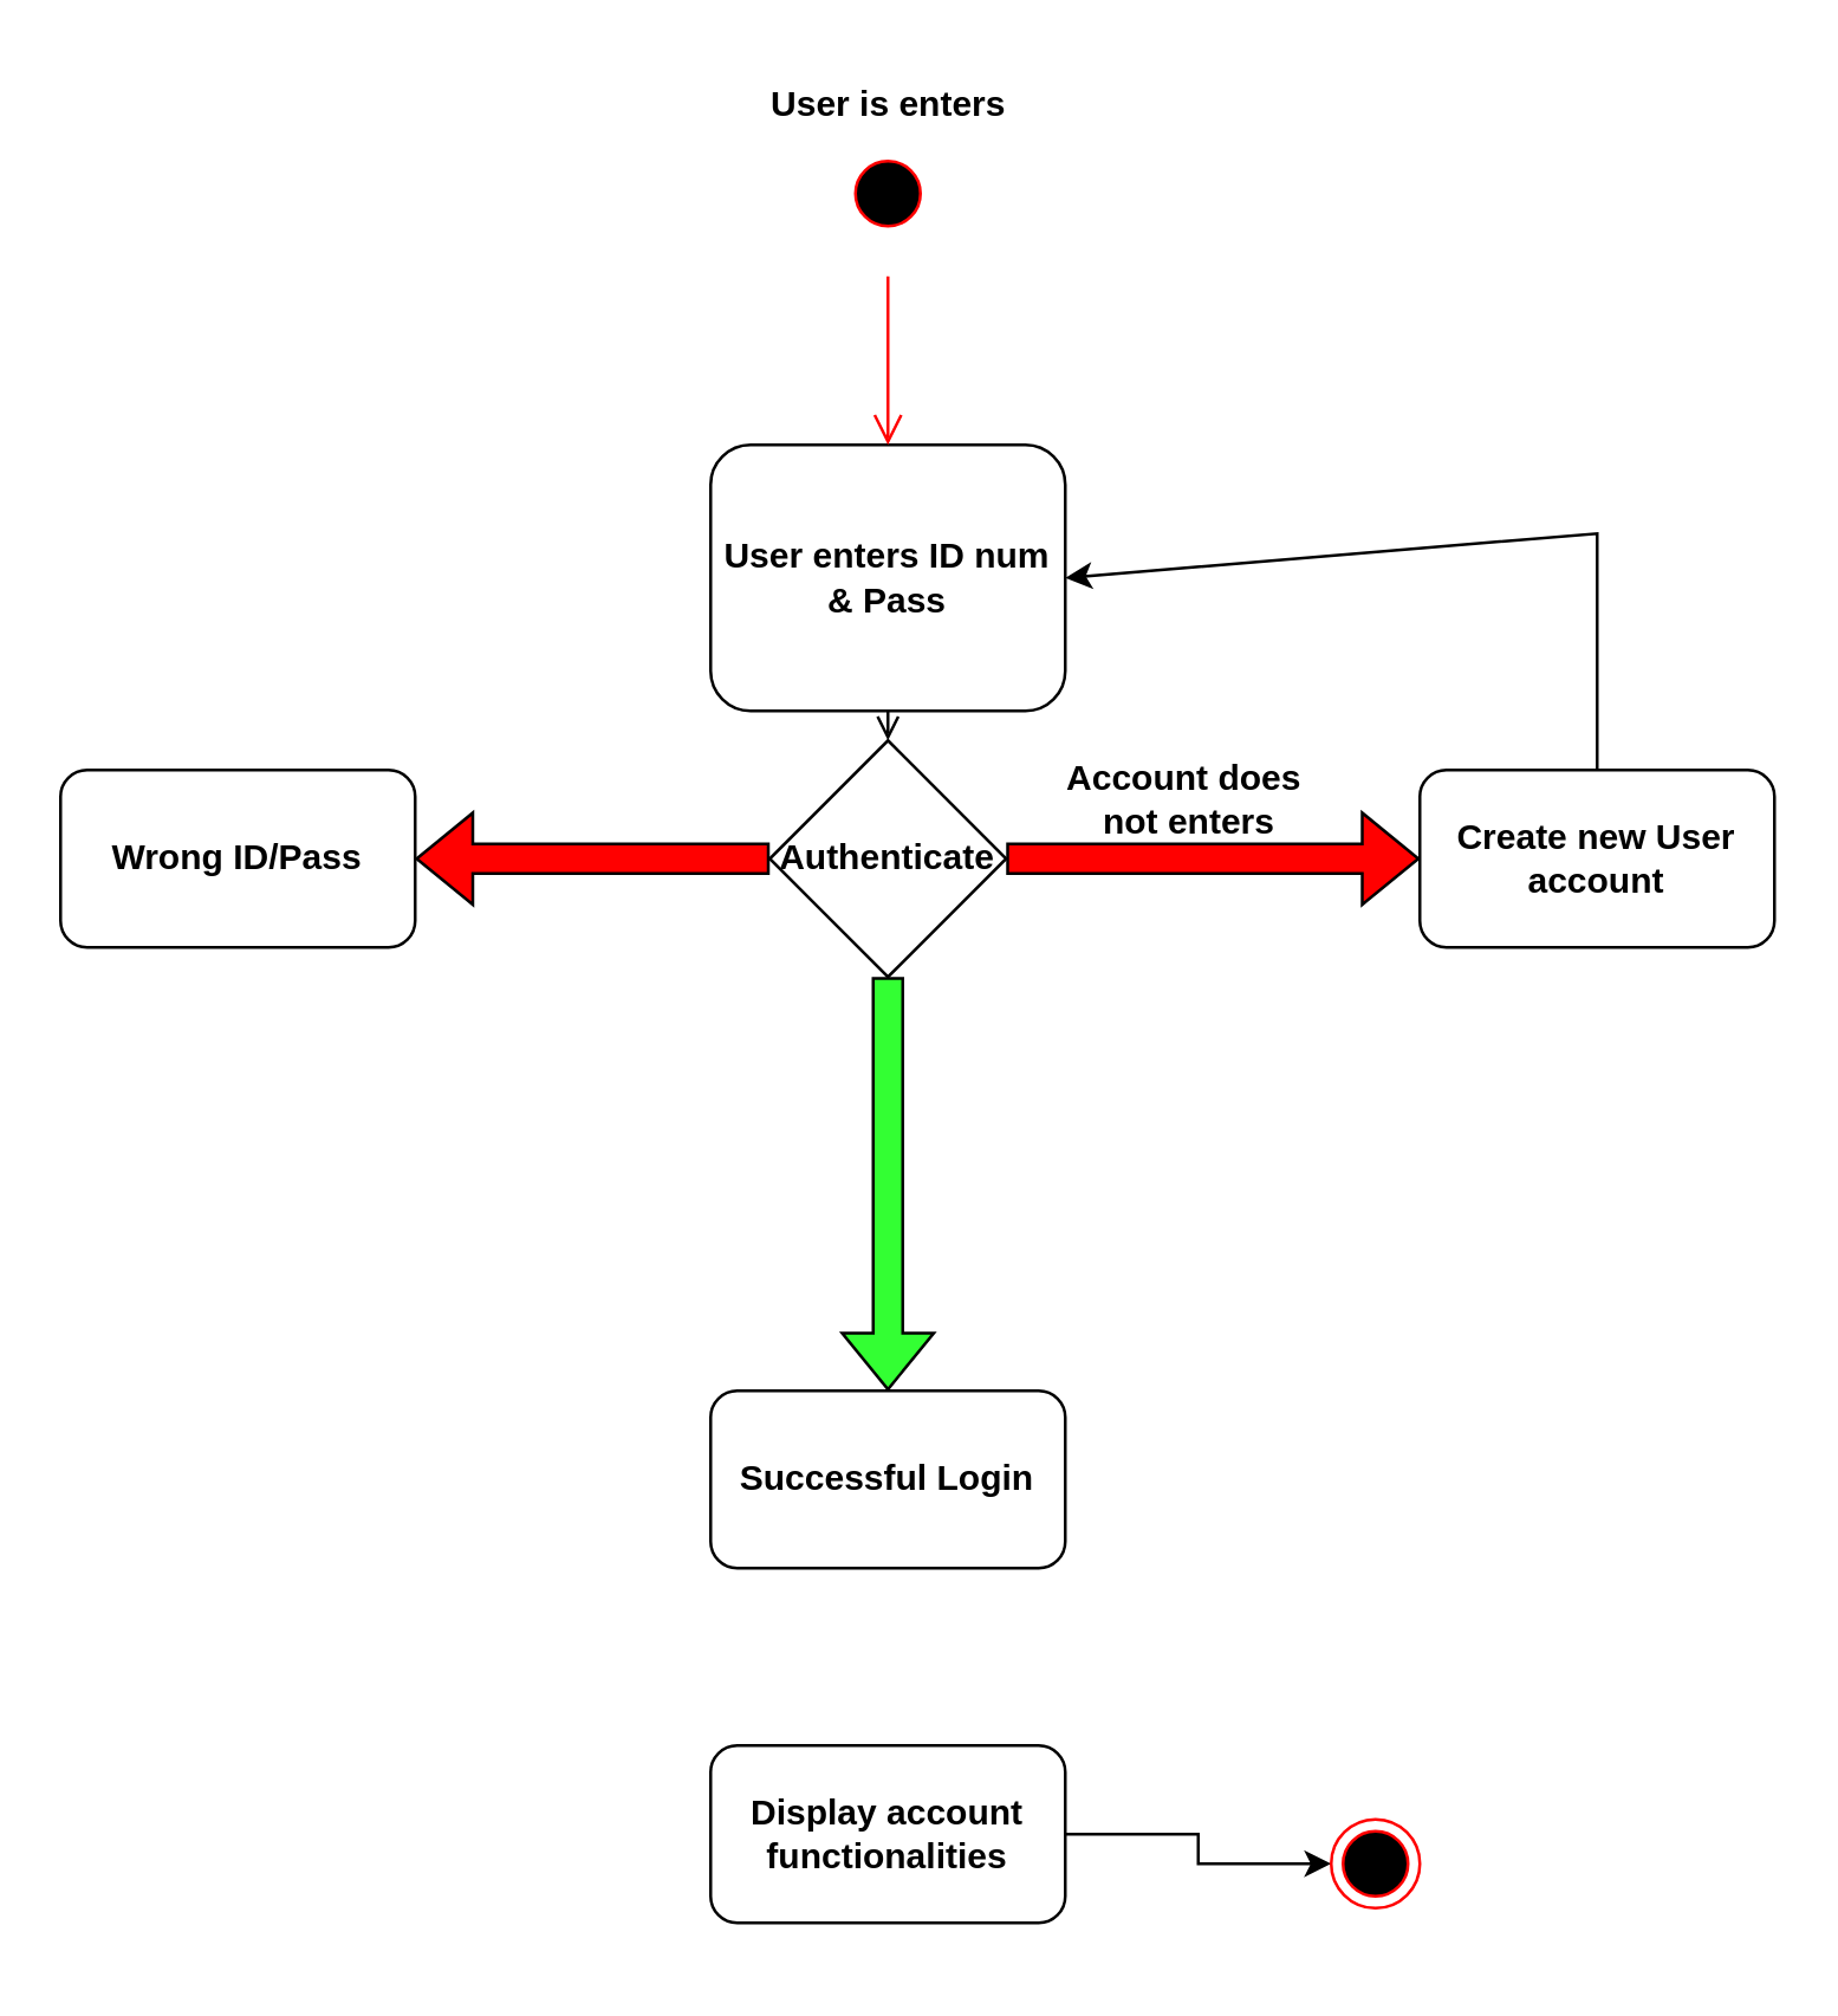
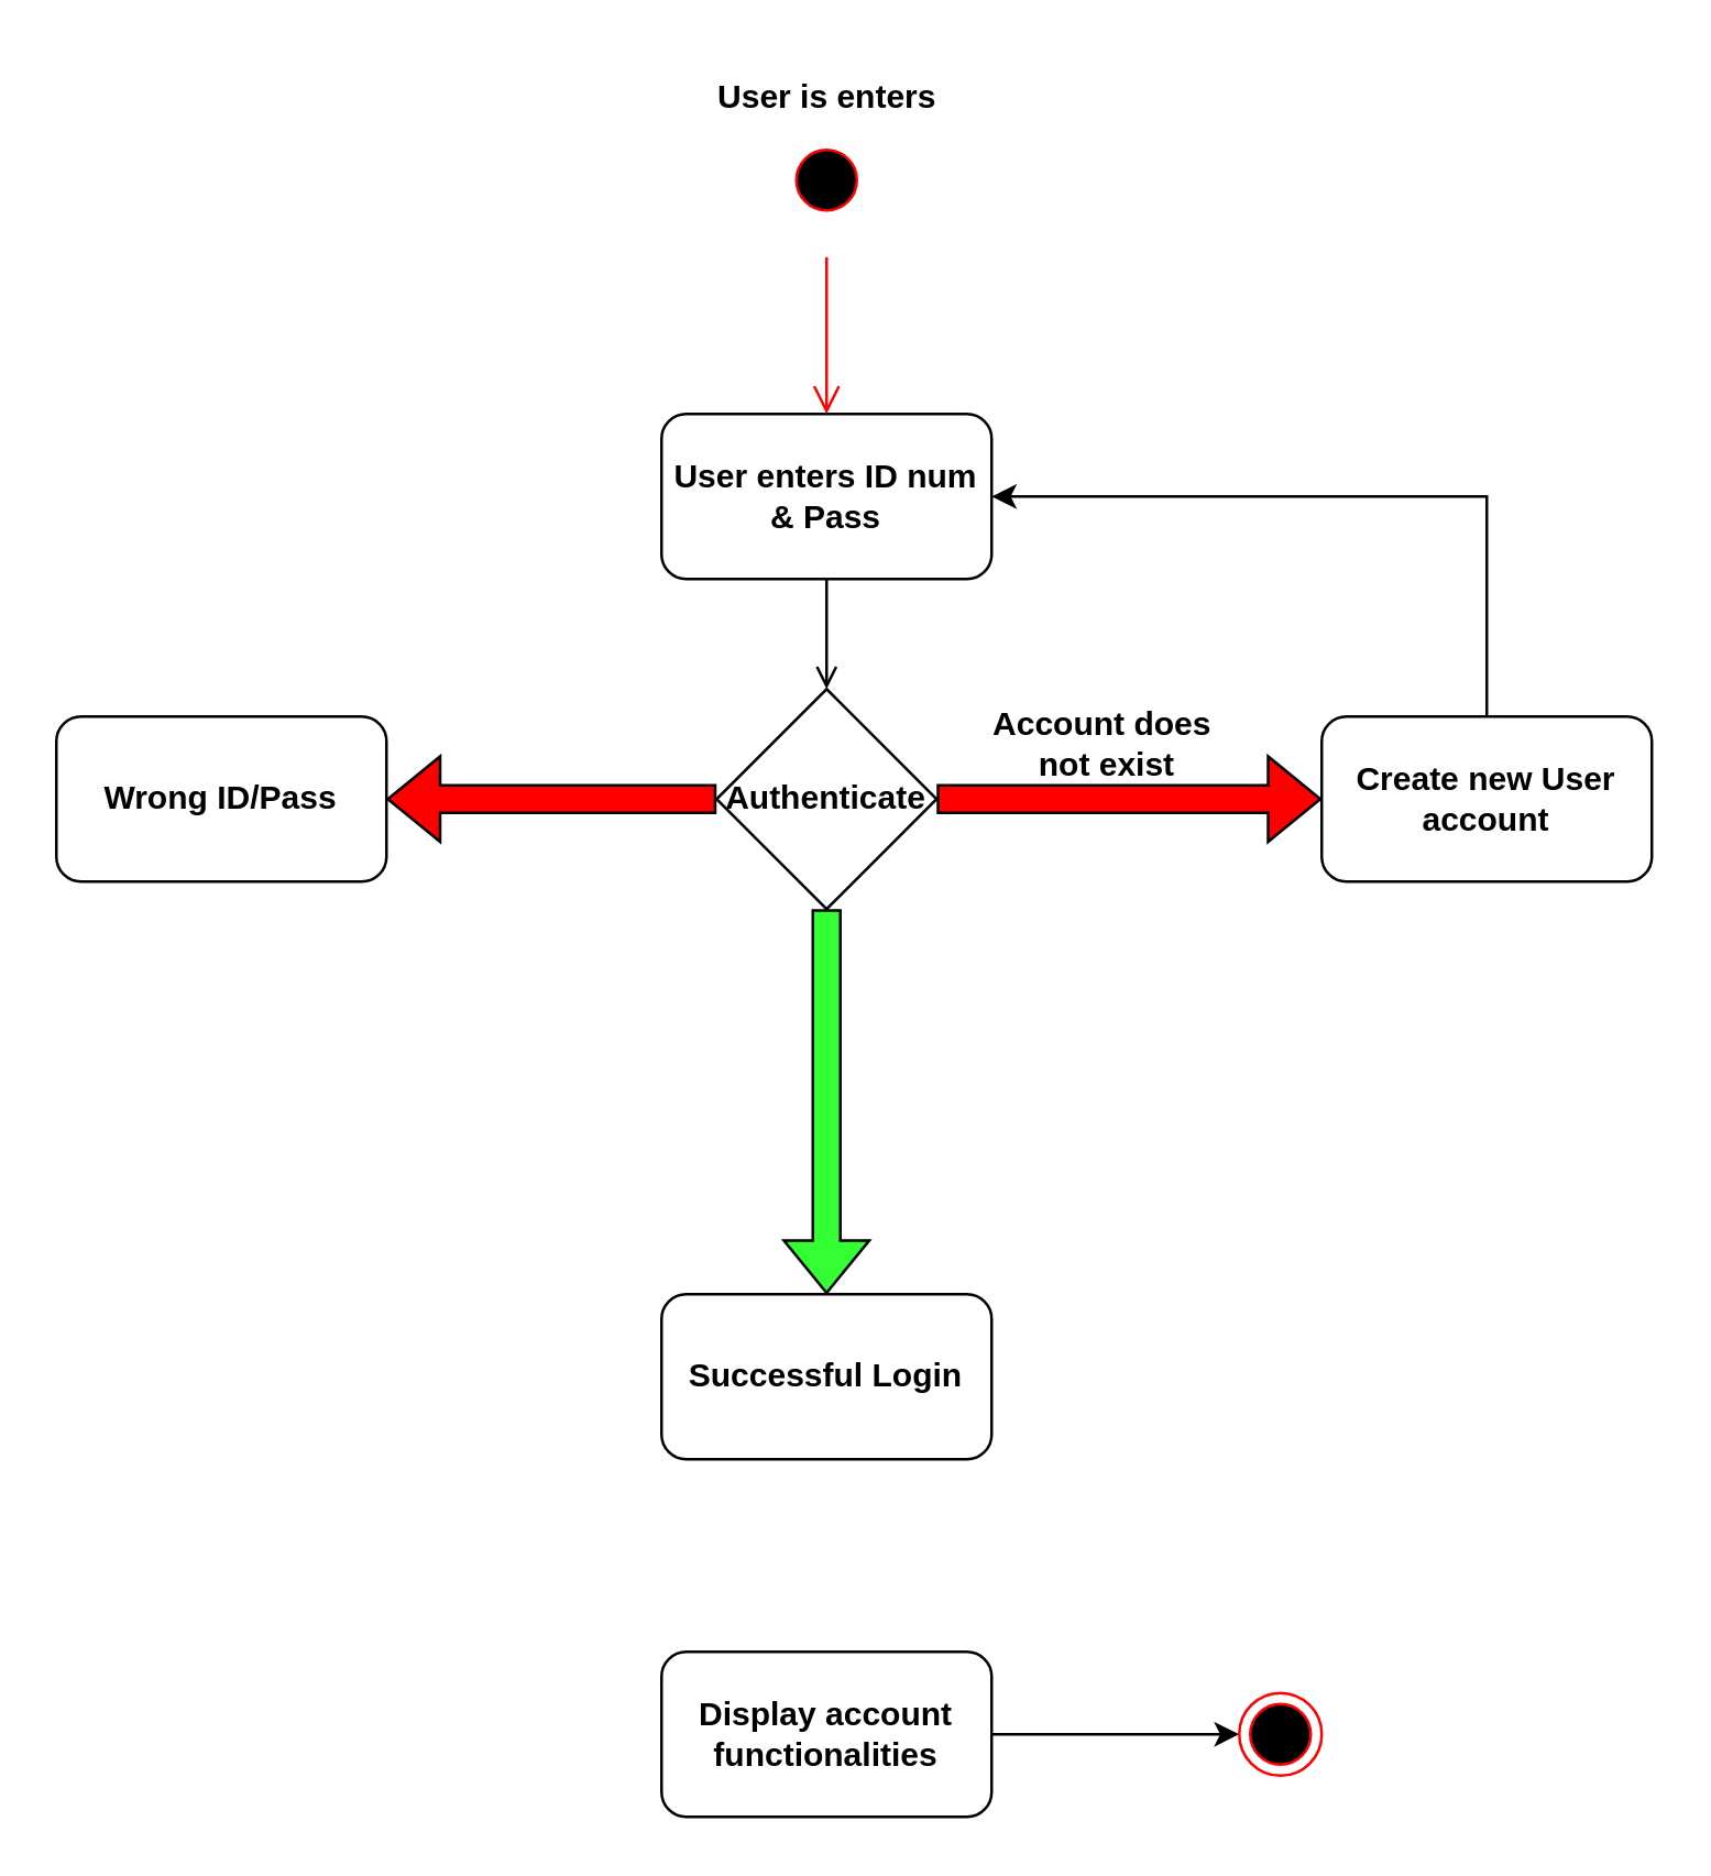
  <mxCell id="0" />
  <mxCell id="1" parent="0" />
  <mxCell id="2" value="User is enters" style="text;html=1;align=center;verticalAlign=middle;resizable=0;points=[];autosize=1;strokeColor=none;fillColor=none;fontStyle=1" vertex="1" parent="1"><mxGeometry x="240" y="20" width="120" height="30" as="geometry" /></mxCell>
  <mxCell id="3" style="edgeStyle=orthogonalEdgeStyle;rounded=0;orthogonalLoop=1;jettySize=auto;html=1;exitX=0.5;exitY=1;exitDx=0;exitDy=0;entryX=0.5;entryY=0;entryDx=0;entryDy=0;endArrow=open;" edge="1" parent="1" source="4" target="9"><mxGeometry relative="1" as="geometry" /></mxCell>
- <mxCell id="4" value="&lt;b&gt;User&amp;nbsp;enters ID num &amp;amp; Pass&lt;/b&gt;" style="rounded=1;whiteSpace=wrap;html=1;" vertex="1" parent="1"><mxGeometry x="240" y="150" width="120" height="90" as="geometry" /></mxCell>
+ <mxCell id="4" value="&lt;b&gt;User&amp;nbsp;enters ID num &amp;amp; Pass&lt;/b&gt;" style="rounded=1;whiteSpace=wrap;html=1;" vertex="1" parent="1"><mxGeometry x="240" y="150" width="120" height="60" as="geometry" /></mxCell>
  <mxCell id="5" value="&lt;b&gt;Successful Login&lt;/b&gt;" style="rounded=1;whiteSpace=wrap;html=1;" vertex="1" parent="1"><mxGeometry x="240" y="470" width="120" height="60" as="geometry" /></mxCell>
  <mxCell id="6" value="" style="shape=flexArrow;endArrow=classic;html=1;rounded=0;sketch=0;strokeColor=#000000;sourcePerimeterSpacing=13;targetPerimeterSpacing=7;jumpSize=21;fillColor=#33FF33;entryX=0.5;entryY=0;entryDx=0;entryDy=0;exitX=0.5;exitY=1;exitDx=0;exitDy=0;" edge="1" parent="1" source="9" target="5"><mxGeometry width="50" height="50" relative="1" as="geometry"><mxPoint x="327" y="350" as="sourcePoint" /><mxPoint x="482.5" y="490" as="targetPoint" /><Array as="points" /></mxGeometry></mxCell>
  <mxCell id="7" value="" style="shape=flexArrow;endArrow=classic;html=1;rounded=0;sketch=0;strokeColor=#000000;targetPerimeterSpacing=7;jumpSize=21;fillColor=#FF0000;entryX=0;entryY=0.5;entryDx=0;entryDy=0;startArrow=none;" edge="1" parent="1" source="9" target="8"><mxGeometry width="50" height="50" relative="1" as="geometry"><mxPoint x="190" y="290" as="sourcePoint" /><mxPoint x="270" y="290" as="targetPoint" /></mxGeometry></mxCell>
  <mxCell id="8" value="&lt;b&gt;Create new User account&lt;/b&gt;" style="rounded=1;whiteSpace=wrap;html=1;" vertex="1" parent="1"><mxGeometry x="480" y="260" width="120" height="60" as="geometry" /></mxCell>
  <mxCell id="9" value="&lt;b&gt;Authenticate&lt;/b&gt;" style="rhombus;whiteSpace=wrap;html=1;" vertex="1" parent="1"><mxGeometry x="260" y="250" width="80" height="80" as="geometry" /></mxCell>
- <mxCell id="10" value="&lt;b&gt;Account does&lt;br&gt;&amp;nbsp;not enters&lt;/b&gt;" style="text;html=1;align=center;verticalAlign=middle;resizable=0;points=[];autosize=1;strokeColor=none;fillColor=none;" vertex="1" parent="1"><mxGeometry x="350" y="250" width="100" height="40" as="geometry" /></mxCell>
+ <mxCell id="10" value="&lt;b&gt;Account does&lt;br&gt;&amp;nbsp;not exist&lt;/b&gt;" style="text;html=1;align=center;verticalAlign=middle;resizable=0;points=[];autosize=1;strokeColor=none;fillColor=none;" vertex="1" parent="1"><mxGeometry x="350" y="250" width="100" height="40" as="geometry" /></mxCell>
  <mxCell id="11" value="" style="shape=flexArrow;endArrow=classic;html=1;rounded=0;sketch=0;strokeColor=#000000;targetPerimeterSpacing=7;jumpSize=21;fillColor=#FF0000;entryX=1;entryY=0.5;entryDx=0;entryDy=0;startArrow=none;exitX=0;exitY=0.5;exitDx=0;exitDy=0;" edge="1" parent="1" source="9" target="12"><mxGeometry width="50" height="50" relative="1" as="geometry"><mxPoint x="120" y="290" as="sourcePoint" /><mxPoint x="260" y="290" as="targetPoint" /></mxGeometry></mxCell>
  <mxCell id="12" value="&lt;b&gt;Wrong ID/Pass&lt;/b&gt;" style="rounded=1;whiteSpace=wrap;html=1;" vertex="1" parent="1"><mxGeometry x="20" y="260" width="120" height="60" as="geometry" /></mxCell>
  <mxCell id="13" value="" style="endArrow=classic;html=1;rounded=0;sketch=0;strokeColor=#000000;sourcePerimeterSpacing=13;targetPerimeterSpacing=7;fillColor=#FF0000;jumpSize=21;entryX=1;entryY=0.5;entryDx=0;entryDy=0;" edge="1" parent="1" target="4"><mxGeometry width="50" height="50" relative="1" as="geometry"><mxPoint x="540" y="260" as="sourcePoint" /><mxPoint x="590" y="210" as="targetPoint" /><Array as="points"><mxPoint x="540" y="180" /></Array></mxGeometry></mxCell>
  <mxCell id="14" style="edgeStyle=orthogonalEdgeStyle;rounded=0;sketch=0;jumpSize=21;orthogonalLoop=1;jettySize=auto;html=1;exitX=1;exitY=0.5;exitDx=0;exitDy=0;entryX=0;entryY=0.5;entryDx=0;entryDy=0;strokeColor=#000000;sourcePerimeterSpacing=13;targetPerimeterSpacing=7;fillColor=#FF0000;" edge="1" parent="1" source="15" target="16"><mxGeometry relative="1" as="geometry" /></mxCell>
- <mxCell id="15" value="&lt;b&gt;Display account functionalities&lt;/b&gt;" style="rounded=1;whiteSpace=wrap;html=1;" vertex="1" parent="1"><mxGeometry x="240" y="590" width="120" height="60" as="geometry" /></mxCell>
+ <mxCell id="15" value="&lt;b&gt;Display account functionalities&lt;/b&gt;" style="rounded=1;whiteSpace=wrap;html=1;" vertex="1" parent="1"><mxGeometry x="240" y="600" width="120" height="60" as="geometry" /></mxCell>
  <mxCell id="16" value="" style="ellipse;html=1;shape=endState;fillColor=#000000;strokeColor=#ff0000;" vertex="1" parent="1"><mxGeometry x="450" y="615" width="30" height="30" as="geometry" /></mxCell>
  <mxCell id="17" value="" style="ellipse;html=1;shape=startState;fillColor=#000000;strokeColor=#ff0000;" vertex="1" parent="1"><mxGeometry x="285" y="50" width="30" height="30" as="geometry" /></mxCell>
  <mxCell id="18" value="" style="edgeStyle=orthogonalEdgeStyle;html=1;verticalAlign=bottom;endArrow=open;endSize=8;strokeColor=#ff0000;rounded=0;sketch=0;sourcePerimeterSpacing=13;targetPerimeterSpacing=7;fillColor=#FF0000;jumpSize=21;entryX=0.5;entryY=0;entryDx=0;entryDy=0;" edge="1" source="17" parent="1" target="4"><mxGeometry relative="1" as="geometry"><mxPoint x="300" y="130" as="targetPoint" /></mxGeometry></mxCell>
